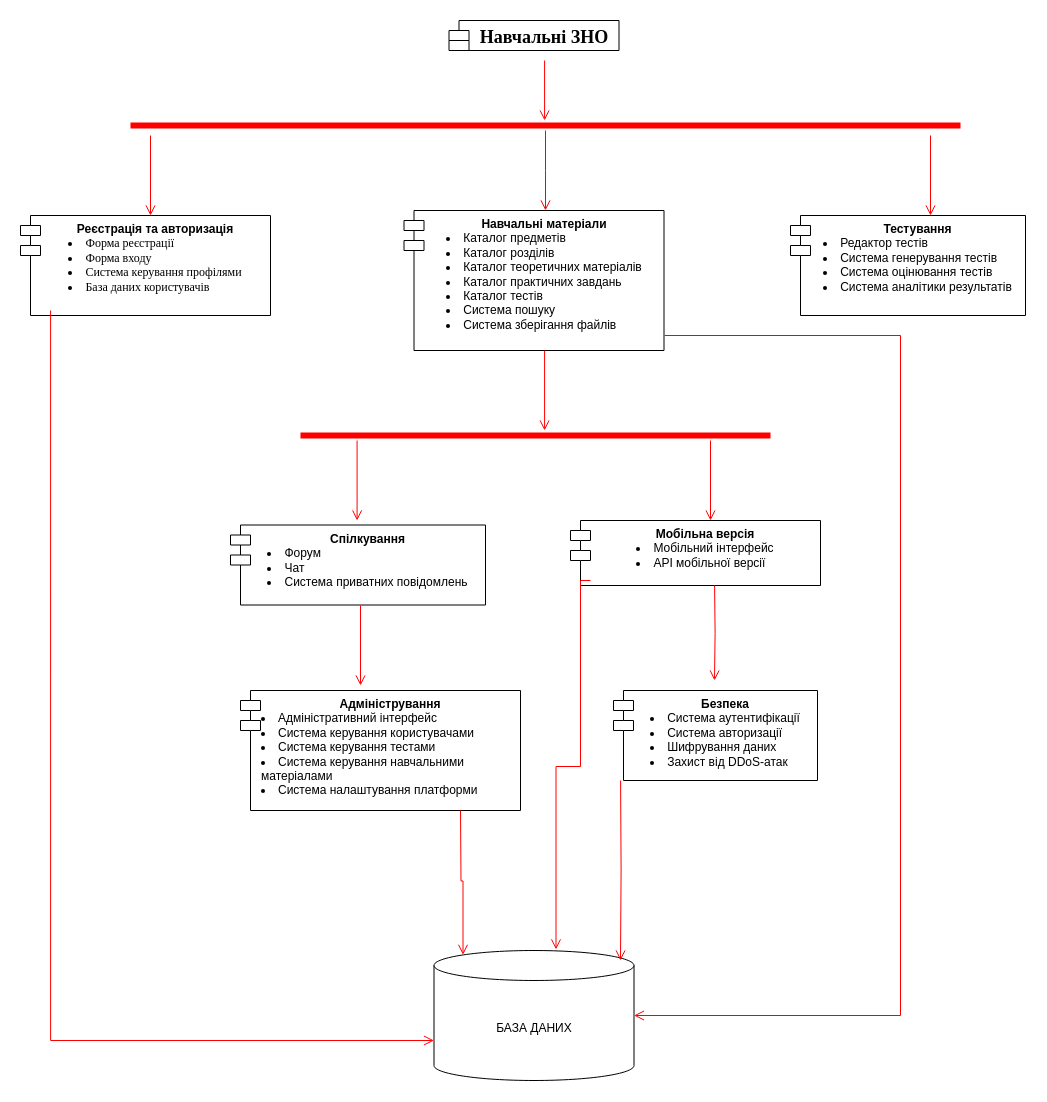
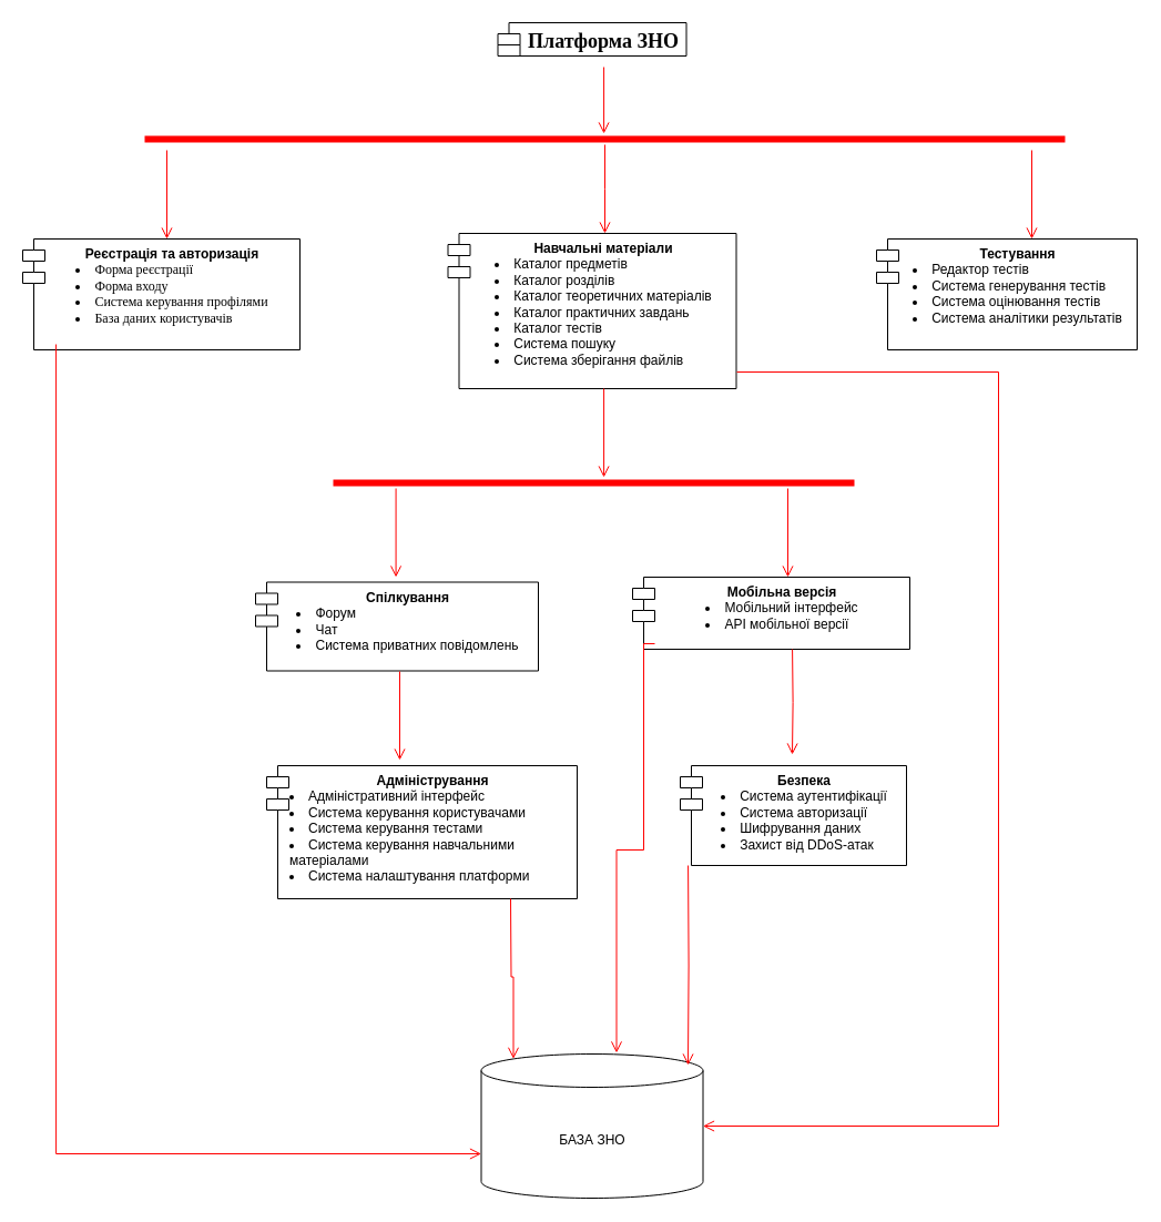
  <mxCell id="0" />
  <mxCell id="1" parent="0" />
  <mxCell id="2" value="&lt;b&gt;Реєстрація та авторизація&lt;/b&gt;&lt;div&gt;&lt;li style=&quot;text-align: left;&quot; data-sourcepos=&quot;10:9-10:26&quot;&gt;&lt;font face=&quot;O3_gOv3sNoKKMmyePONa&quot;&gt;Форма реєстрації&lt;/font&gt;&lt;/li&gt;&lt;li style=&quot;text-align: left;&quot; data-sourcepos=&quot;11:9-11:21&quot;&gt;&lt;font face=&quot;O3_gOv3sNoKKMmyePONa&quot;&gt;Форма входу&lt;/font&gt;&lt;/li&gt;&lt;li style=&quot;text-align: left;&quot; data-sourcepos=&quot;12:9-12:37&quot;&gt;&lt;font face=&quot;O3_gOv3sNoKKMmyePONa&quot;&gt;Система керування профілями&lt;/font&gt;&lt;/li&gt;&lt;li style=&quot;text-align: left;&quot; data-sourcepos=&quot;13:9-14:0&quot;&gt;&lt;font face=&quot;O3_gOv3sNoKKMmyePONa&quot;&gt;База даних користувачів&lt;/font&gt;&lt;/li&gt;&lt;/div&gt;" style="shape=module;align=left;spacingLeft=20;align=center;verticalAlign=top;whiteSpace=wrap;html=1;" parent="1" vertex="1"><mxGeometry x="20" y="215" width="250" height="100" as="geometry" /></mxCell>
  <mxCell id="3" value="&lt;b&gt;Навчальні матеріали&lt;/b&gt;&lt;div&gt;&lt;li style=&quot;text-align: left;&quot; data-sourcepos=&quot;18:9-18:27&quot;&gt;Каталог предметів&lt;/li&gt;&lt;li style=&quot;text-align: left;&quot; data-sourcepos=&quot;19:9-19:26&quot;&gt;Каталог розділів&lt;/li&gt;&lt;li style=&quot;text-align: left;&quot; data-sourcepos=&quot;20:9-20:40&quot;&gt;Каталог теоретичних матеріалів&lt;/li&gt;&lt;li style=&quot;text-align: left;&quot; data-sourcepos=&quot;21:9-21:36&quot;&gt;Каталог практичних завдань&lt;/li&gt;&lt;li style=&quot;text-align: left;&quot; data-sourcepos=&quot;22:9-22:24&quot;&gt;Каталог тестів&lt;/li&gt;&lt;li style=&quot;text-align: left;&quot; data-sourcepos=&quot;23:9-23:24&quot;&gt;Система пошуку&lt;/li&gt;&lt;li style=&quot;text-align: left;&quot; data-sourcepos=&quot;24:9-25:0&quot;&gt;Система зберігання файлів&lt;/li&gt;&lt;/div&gt;" style="shape=module;align=left;spacingLeft=20;align=center;verticalAlign=top;whiteSpace=wrap;html=1;" parent="1" vertex="1"><mxGeometry x="403.5" y="210" width="260" height="140" as="geometry" /></mxCell>
  <mxCell id="4" value="&lt;b&gt;Адміністрування&lt;/b&gt;&lt;div style=&quot;text-align: left;&quot;&gt;&lt;li data-sourcepos=&quot;50:9-50:36&quot;&gt;Адміністративний інтерфейс&lt;/li&gt;&lt;li data-sourcepos=&quot;51:9-51:41&quot;&gt;Система керування користувачами&lt;/li&gt;&lt;li data-sourcepos=&quot;52:9-52:35&quot;&gt;Система керування тестами&lt;/li&gt;&lt;li data-sourcepos=&quot;53:9-53:51&quot;&gt;Система керування навчальними матеріалами&lt;/li&gt;&lt;li data-sourcepos=&quot;54:9-55:0&quot;&gt;Система налаштування платформи&lt;/li&gt;&lt;/div&gt;" style="shape=module;align=left;spacingLeft=20;align=center;verticalAlign=top;whiteSpace=wrap;html=1;" parent="1" vertex="1"><mxGeometry x="240" y="690" width="280" height="120" as="geometry" /></mxCell>
  <mxCell id="5" value="&lt;b&gt;Спілкування&lt;/b&gt;&lt;div style=&quot;text-align: left;&quot;&gt;&lt;li data-sourcepos=&quot;37:9-37:15&quot;&gt;Форум&lt;/li&gt;&lt;li data-sourcepos=&quot;38:9-38:13&quot;&gt;Чат&lt;/li&gt;&lt;li data-sourcepos=&quot;39:9-40:0&quot;&gt;Система приватних повідомлень&lt;/li&gt;&lt;/div&gt;" style="shape=module;align=left;spacingLeft=20;align=center;verticalAlign=top;whiteSpace=wrap;html=1;" parent="1" vertex="1"><mxGeometry x="230" y="524.5" width="255" height="80" as="geometry" /></mxCell>
  <mxCell id="6" value="&lt;b&gt;Мобільна версія&lt;/b&gt;&lt;div style=&quot;text-align: left;&quot;&gt;&lt;li data-sourcepos=&quot;44:9-44:29&quot;&gt;Мобільний інтерфейс&lt;/li&gt;&lt;li data-sourcepos=&quot;45:9-46:0&quot;&gt;API мобільної версії&lt;/li&gt;&lt;/div&gt;" style="shape=module;align=left;spacingLeft=20;align=center;verticalAlign=top;whiteSpace=wrap;html=1;" parent="1" vertex="1"><mxGeometry x="570" y="520" width="250" height="65" as="geometry" /></mxCell>
  <mxCell id="7" value="&lt;b&gt;Тестування&lt;/b&gt;&lt;div style=&quot;text-align: left;&quot;&gt;&lt;li data-sourcepos=&quot;29:9-29:25&quot;&gt;Редактор тестів&lt;/li&gt;&lt;li data-sourcepos=&quot;30:9-30:36&quot;&gt;Система генерування тестів&lt;/li&gt;&lt;li data-sourcepos=&quot;31:9-31:35&quot;&gt;Система оцінювання тестів&lt;/li&gt;&lt;li data-sourcepos=&quot;32:9-33:0&quot;&gt;Система аналітики результатів&lt;/li&gt;&lt;/div&gt;" style="shape=module;align=left;spacingLeft=20;align=center;verticalAlign=top;whiteSpace=wrap;html=1;" parent="1" vertex="1"><mxGeometry x="790" y="215" width="235" height="100" as="geometry" /></mxCell>
  <mxCell id="8" value="&lt;b&gt;Безпека&lt;/b&gt;&lt;div style=&quot;text-align: left;&quot;&gt;&lt;li data-sourcepos=&quot;59:9-59:32&quot;&gt;Система аутентифікації&lt;/li&gt;&lt;li data-sourcepos=&quot;60:9-60:29&quot;&gt;Система авторизації&lt;/li&gt;&lt;li data-sourcepos=&quot;61:9-61:26&quot;&gt;Шифрування даних&lt;/li&gt;&lt;li data-sourcepos=&quot;62:9-63:0&quot;&gt;Захист від DDoS-атак&lt;/li&gt;&lt;/div&gt;" style="shape=module;align=left;spacingLeft=20;align=center;verticalAlign=top;whiteSpace=wrap;html=1;" parent="1" vertex="1"><mxGeometry x="613" y="690" width="204" height="90" as="geometry" /></mxCell>
- <mxCell id="9" value="&lt;font style=&quot;font-size: 18px;&quot; face=&quot;Times New Roman&quot;&gt;&lt;b&gt;Навчальні ЗНО&lt;/b&gt;&lt;/font&gt;" style="shape=module;align=left;spacingLeft=20;align=center;verticalAlign=top;whiteSpace=wrap;html=1;" parent="1" vertex="1"><mxGeometry x="448.5" width="170" height="30" as="geometry" y="20" /></mxCell>
+ <mxCell id="9" value="&lt;font style=&quot;font-size: 18px;&quot; face=&quot;Times New Roman&quot;&gt;&lt;b&gt;Платформа ЗНО&lt;/b&gt;&lt;/font&gt;" style="shape=module;align=left;spacingLeft=20;align=center;verticalAlign=top;whiteSpace=wrap;html=1;" parent="1" vertex="1"><mxGeometry x="448.5" width="170" height="30" as="geometry" y="20" /></mxCell>
  <mxCell id="10" value="" style="shape=line;html=1;strokeWidth=6;strokeColor=#ff0000;" parent="1" vertex="1"><mxGeometry x="130" y="120" width="830" height="10" as="geometry" /></mxCell>
  <mxCell id="11" value="" style="edgeStyle=orthogonalEdgeStyle;html=1;verticalAlign=bottom;endArrow=open;endSize=8;strokeColor=#ff0000;rounded=0;" parent="1" source="10" edge="1"><mxGeometry relative="1" as="geometry"><mxPoint x="545" y="210" as="targetPoint" /></mxGeometry></mxCell>
  <mxCell id="12" value="" style="edgeStyle=orthogonalEdgeStyle;html=1;verticalAlign=bottom;endArrow=open;endSize=8;strokeColor=#ff0000;rounded=0;" parent="1" edge="1"><mxGeometry relative="1" as="geometry"><mxPoint x="150" y="215" as="targetPoint" /><mxPoint x="150" y="135" as="sourcePoint" /></mxGeometry></mxCell>
  <mxCell id="13" value="" style="edgeStyle=orthogonalEdgeStyle;html=1;verticalAlign=bottom;endArrow=open;endSize=8;strokeColor=#ff0000;rounded=0;" parent="1" edge="1"><mxGeometry relative="1" as="geometry"><mxPoint x="930" y="215" as="targetPoint" /><mxPoint x="930" y="135" as="sourcePoint" /></mxGeometry></mxCell>
  <mxCell id="14" value="" style="edgeStyle=orthogonalEdgeStyle;html=1;verticalAlign=bottom;endArrow=open;endSize=8;strokeColor=#ff0000;rounded=0;" parent="1" edge="1"><mxGeometry relative="1" as="geometry"><mxPoint x="544.09" y="120" as="targetPoint" /><mxPoint x="544.09" y="60" as="sourcePoint" /></mxGeometry></mxCell>
  <mxCell id="15" value="" style="edgeStyle=orthogonalEdgeStyle;html=1;verticalAlign=bottom;endArrow=open;endSize=8;strokeColor=#ff0000;rounded=0;" parent="1" edge="1"><mxGeometry relative="1" as="geometry"><mxPoint x="544.09" y="430" as="targetPoint" /><mxPoint x="544.09" y="350" as="sourcePoint" /></mxGeometry></mxCell>
  <mxCell id="16" value="" style="shape=line;html=1;strokeWidth=6;strokeColor=#ff0000;" parent="1" vertex="1"><mxGeometry x="300" y="430" width="470" height="10" as="geometry" /></mxCell>
  <mxCell id="17" value="" style="edgeStyle=orthogonalEdgeStyle;html=1;verticalAlign=bottom;endArrow=open;endSize=8;strokeColor=#ff0000;rounded=0;" parent="1" edge="1"><mxGeometry relative="1" as="geometry"><mxPoint x="710" y="520" as="targetPoint" /><mxPoint x="710" y="440" as="sourcePoint" /></mxGeometry></mxCell>
  <mxCell id="18" value="" style="edgeStyle=orthogonalEdgeStyle;html=1;verticalAlign=bottom;endArrow=open;endSize=8;strokeColor=#ff0000;rounded=0;" parent="1" edge="1"><mxGeometry relative="1" as="geometry"><mxPoint x="356.59" y="520" as="targetPoint" /><mxPoint x="356.59" y="440" as="sourcePoint" /></mxGeometry></mxCell>
  <mxCell id="19" value="" style="edgeStyle=orthogonalEdgeStyle;html=1;verticalAlign=bottom;endArrow=open;endSize=8;strokeColor=#ff0000;rounded=0;" parent="1" edge="1"><mxGeometry relative="1" as="geometry"><mxPoint x="360" y="685" as="targetPoint" /><mxPoint x="360" y="605" as="sourcePoint" /></mxGeometry></mxCell>
  <mxCell id="20" value="" style="edgeStyle=orthogonalEdgeStyle;html=1;verticalAlign=bottom;endArrow=open;endSize=8;strokeColor=#ff0000;rounded=0;" parent="1" edge="1"><mxGeometry relative="1" as="geometry"><mxPoint x="714" y="680" as="targetPoint" /><mxPoint x="714.09" y="585" as="sourcePoint" /></mxGeometry></mxCell>
- <mxCell id="21" value="БАЗА ДАНИХ" style="shape=cylinder3;whiteSpace=wrap;html=1;boundedLbl=1;backgroundOutline=1;size=15;" vertex="1" parent="1"><mxGeometry x="433.5" y="950" width="200" height="130" as="geometry" /></mxCell>
+ <mxCell id="21" value="БАЗА ЗНО" style="shape=cylinder3;whiteSpace=wrap;html=1;boundedLbl=1;backgroundOutline=1;size=15;" vertex="1" parent="1"><mxGeometry x="433.5" y="950" width="200" height="130" as="geometry" /></mxCell>
  <mxCell id="22" value="" style="edgeStyle=orthogonalEdgeStyle;html=1;verticalAlign=bottom;endArrow=open;endSize=8;strokeColor=#ff0000;rounded=0;entryX=0.145;entryY=0;entryDx=0;entryDy=4.35;entryPerimeter=0;" edge="1" parent="1" target="21"><mxGeometry relative="1" as="geometry"><mxPoint x="460" y="890" as="targetPoint" /><mxPoint x="460" y="810" as="sourcePoint" /></mxGeometry></mxCell>
  <mxCell id="23" value="" style="edgeStyle=orthogonalEdgeStyle;html=1;verticalAlign=bottom;endArrow=open;endSize=8;strokeColor=#ff0000;rounded=0;" edge="1" parent="1"><mxGeometry relative="1" as="geometry"><mxPoint x="620" y="960" as="targetPoint" /><mxPoint x="620.09" y="780" as="sourcePoint" /></mxGeometry></mxCell>
  <mxCell id="24" value="" style="edgeStyle=orthogonalEdgeStyle;html=1;verticalAlign=bottom;endArrow=open;endSize=8;strokeColor=#ff0000;rounded=0;entryX=0.61;entryY=-0.008;entryDx=0;entryDy=0;entryPerimeter=0;" edge="1" parent="1" target="21"><mxGeometry relative="1" as="geometry"><mxPoint x="618.5" y="675" as="targetPoint" /><mxPoint x="590" y="580" as="sourcePoint" /><Array as="points"><mxPoint x="580" y="580" /><mxPoint x="580" y="766" /><mxPoint x="556" y="766" /></Array></mxGeometry></mxCell>
  <mxCell id="25" value="" style="edgeStyle=orthogonalEdgeStyle;html=1;verticalAlign=bottom;endArrow=open;endSize=8;strokeColor=#ff0000;rounded=0;entryX=0;entryY=0;entryDx=0;entryDy=90;entryPerimeter=0;" edge="1" parent="1" target="21"><mxGeometry relative="1" as="geometry"><mxPoint x="50" y="405" as="targetPoint" /><mxPoint x="50.09" y="310" as="sourcePoint" /><Array as="points"><mxPoint x="50" y="1040" /></Array></mxGeometry></mxCell>
  <mxCell id="26" value="" style="edgeStyle=orthogonalEdgeStyle;html=1;verticalAlign=bottom;endArrow=open;endSize=8;strokeColor=#ff0000;rounded=0;" edge="1" parent="1" target="21"><mxGeometry relative="1" as="geometry"><mxPoint x="664" y="430" as="targetPoint" /><mxPoint x="664.09" y="335" as="sourcePoint" /><Array as="points"><mxPoint x="900" y="335" /><mxPoint x="900" y="1015" /></Array></mxGeometry></mxCell>
